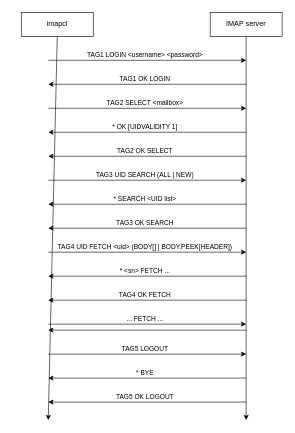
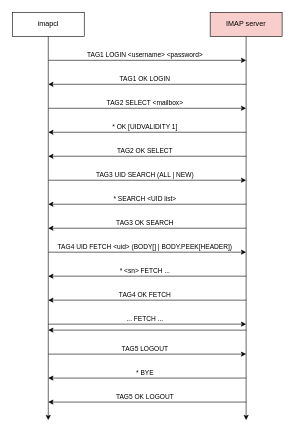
  <mxCell id="0" />
  <mxCell id="1" parent="0" />
- <mxCell id="2" value="IMAP server" style="rounded=0;whiteSpace=wrap;html=1;" vertex="1" parent="1"><mxGeometry x="350" y="20" width="120" height="40" as="geometry" /></mxCell>
+ <mxCell id="2" value="IMAP server" style="rounded=0;whiteSpace=wrap;html=1;fillColor=#f8cecc;" vertex="1" parent="1"><mxGeometry x="350" y="20" width="120" height="40" as="geometry" /></mxCell>
  <mxCell id="3" value="" style="endArrow=classic;html=1;rounded=0;exitX=0.5;exitY=1;exitDx=0;exitDy=0;" edge="1" parent="1" source="2"><mxGeometry width="50" height="50" relative="1" as="geometry"><mxPoint x="340" y="310" as="sourcePoint" /><mxPoint x="410" y="700" as="targetPoint" /></mxGeometry></mxCell>
- <mxCell id="4" value="imapcl" style="rounded=0;whiteSpace=wrap;html=1;" vertex="1" parent="1"><mxGeometry x="35" y="20" width="120" height="40" as="geometry" /></mxCell>
+ <mxCell id="4" value="imapcl" style="rounded=0;whiteSpace=wrap;html=1;" vertex="1" parent="1"><mxGeometry x="20" y="20" width="120" height="40" as="geometry" /></mxCell>
  <mxCell id="5" value="" style="endArrow=classic;html=1;rounded=0;exitX=0.5;exitY=1;exitDx=0;exitDy=0;" edge="1" parent="1" source="4"><mxGeometry width="50" height="50" relative="1" as="geometry"><mxPoint x="10" y="310" as="sourcePoint" /><mxPoint x="80" y="700" as="targetPoint" /></mxGeometry></mxCell>
  <mxCell id="6" value="" style="endArrow=classic;html=1;rounded=0;" edge="1" parent="1"><mxGeometry width="50" height="50" relative="1" as="geometry"><mxPoint x="80" y="100" as="sourcePoint" /><mxPoint x="410" y="100" as="targetPoint" /></mxGeometry></mxCell>
  <mxCell id="7" value="TAG1 LOGIN &amp;lt;username&amp;gt; &amp;lt;password&amp;gt;" style="edgeLabel;html=1;align=center;verticalAlign=middle;resizable=0;points=[];" vertex="1" connectable="0" parent="6"><mxGeometry x="-0.091" y="1" relative="1" as="geometry"><mxPoint x="10" y="-9" as="offset" /></mxGeometry></mxCell>
  <mxCell id="8" value="" style="endArrow=classic;html=1;rounded=0;" edge="1" parent="1"><mxGeometry width="50" height="50" relative="1" as="geometry"><mxPoint x="410" y="140" as="sourcePoint" /><mxPoint x="80" y="140" as="targetPoint" /></mxGeometry></mxCell>
  <mxCell id="9" value="TAG1 OK LOGIN" style="edgeLabel;html=1;align=center;verticalAlign=middle;resizable=0;points=[];" vertex="1" connectable="0" parent="8"><mxGeometry x="0.054" y="2" relative="1" as="geometry"><mxPoint x="4" y="-12" as="offset" /></mxGeometry></mxCell>
  <mxCell id="10" value="" style="endArrow=classic;html=1;rounded=0;" edge="1" parent="1"><mxGeometry width="50" height="50" relative="1" as="geometry"><mxPoint x="80" y="180" as="sourcePoint" /><mxPoint x="410" y="180" as="targetPoint" /></mxGeometry></mxCell>
  <mxCell id="11" value="TAG2 SELECT &amp;lt;mailbox&amp;gt;" style="edgeLabel;html=1;align=center;verticalAlign=middle;resizable=0;points=[];" vertex="1" connectable="0" parent="10"><mxGeometry x="-0.091" y="1" relative="1" as="geometry"><mxPoint x="10" y="-9" as="offset" /></mxGeometry></mxCell>
  <mxCell id="12" value="" style="endArrow=classic;html=1;rounded=0;" edge="1" parent="1"><mxGeometry width="50" height="50" relative="1" as="geometry"><mxPoint x="410" y="260" as="sourcePoint" /><mxPoint x="80" y="260" as="targetPoint" /></mxGeometry></mxCell>
  <mxCell id="13" value="TAG2 OK SELECT" style="edgeLabel;html=1;align=center;verticalAlign=middle;resizable=0;points=[];" vertex="1" connectable="0" parent="12"><mxGeometry x="0.054" y="2" relative="1" as="geometry"><mxPoint x="4" y="-12" as="offset" /></mxGeometry></mxCell>
  <mxCell id="14" value="" style="endArrow=classic;html=1;rounded=0;" edge="1" parent="1"><mxGeometry width="50" height="50" relative="1" as="geometry"><mxPoint x="80" y="300" as="sourcePoint" /><mxPoint x="410" y="300" as="targetPoint" /></mxGeometry></mxCell>
  <mxCell id="15" value="TAG3 UID SEARCH (ALL | NEW)" style="edgeLabel;html=1;align=center;verticalAlign=middle;resizable=0;points=[];" vertex="1" connectable="0" parent="14"><mxGeometry x="-0.091" y="1" relative="1" as="geometry"><mxPoint x="10" y="-9" as="offset" /></mxGeometry></mxCell>
  <mxCell id="16" value="" style="endArrow=classic;html=1;rounded=0;" edge="1" parent="1"><mxGeometry width="50" height="50" relative="1" as="geometry"><mxPoint x="410" y="380" as="sourcePoint" /><mxPoint x="80" y="380" as="targetPoint" /></mxGeometry></mxCell>
  <mxCell id="17" value="TAG3 OK SEARCH" style="edgeLabel;html=1;align=center;verticalAlign=middle;resizable=0;points=[];" vertex="1" connectable="0" parent="16"><mxGeometry x="0.054" y="2" relative="1" as="geometry"><mxPoint x="4" y="-12" as="offset" /></mxGeometry></mxCell>
  <mxCell id="18" value="" style="endArrow=classic;html=1;rounded=0;" edge="1" parent="1"><mxGeometry width="50" height="50" relative="1" as="geometry"><mxPoint x="80" y="420" as="sourcePoint" /><mxPoint x="410" y="420" as="targetPoint" /></mxGeometry></mxCell>
  <mxCell id="19" value="TAG4 UID FETCH &amp;lt;uid&amp;gt; (BODY[] | BODY.PEEK[HEADER])" style="edgeLabel;html=1;align=center;verticalAlign=middle;resizable=0;points=[];" vertex="1" connectable="0" parent="18"><mxGeometry x="-0.091" y="1" relative="1" as="geometry"><mxPoint x="10" y="-9" as="offset" /></mxGeometry></mxCell>
  <mxCell id="20" value="" style="endArrow=classic;html=1;rounded=0;" edge="1" parent="1"><mxGeometry width="50" height="50" relative="1" as="geometry"><mxPoint x="410" y="460" as="sourcePoint" /><mxPoint x="80" y="460" as="targetPoint" /></mxGeometry></mxCell>
  <mxCell id="21" value="* &amp;lt;sn&amp;gt; FETCH ..." style="edgeLabel;html=1;align=center;verticalAlign=middle;resizable=0;points=[];" vertex="1" connectable="0" parent="20"><mxGeometry x="0.054" y="2" relative="1" as="geometry"><mxPoint x="4" y="-12" as="offset" /></mxGeometry></mxCell>
  <mxCell id="22" value="" style="endArrow=classic;html=1;rounded=0;" edge="1" parent="1"><mxGeometry width="50" height="50" relative="1" as="geometry"><mxPoint x="410" y="220" as="sourcePoint" /><mxPoint x="80" y="220" as="targetPoint" /></mxGeometry></mxCell>
  <mxCell id="23" value="* OK [UIDVALIDITY 1]" style="edgeLabel;html=1;align=center;verticalAlign=middle;resizable=0;points=[];" vertex="1" connectable="0" parent="22"><mxGeometry x="0.054" y="2" relative="1" as="geometry"><mxPoint x="4" y="-12" as="offset" /></mxGeometry></mxCell>
  <mxCell id="24" value="" style="endArrow=classic;html=1;rounded=0;" edge="1" parent="1"><mxGeometry width="50" height="50" relative="1" as="geometry"><mxPoint x="410" y="340" as="sourcePoint" /><mxPoint x="80" y="340" as="targetPoint" /></mxGeometry></mxCell>
  <mxCell id="25" value="* SEARCH &amp;lt;UID list&amp;gt;" style="edgeLabel;html=1;align=center;verticalAlign=middle;resizable=0;points=[];" vertex="1" connectable="0" parent="24"><mxGeometry x="0.054" y="2" relative="1" as="geometry"><mxPoint x="4" y="-12" as="offset" /></mxGeometry></mxCell>
  <mxCell id="26" value="" style="endArrow=classic;html=1;rounded=0;" edge="1" parent="1"><mxGeometry width="50" height="50" relative="1" as="geometry"><mxPoint x="80" y="540" as="sourcePoint" /><mxPoint x="410" y="540" as="targetPoint" /></mxGeometry></mxCell>
  <mxCell id="27" value="... FETCH ..." style="edgeLabel;html=1;align=center;verticalAlign=middle;resizable=0;points=[];" vertex="1" connectable="0" parent="26"><mxGeometry x="-0.091" y="1" relative="1" as="geometry"><mxPoint x="10" y="-9" as="offset" /></mxGeometry></mxCell>
  <mxCell id="28" value="" style="endArrow=classic;html=1;rounded=0;" edge="1" parent="1"><mxGeometry width="50" height="50" relative="1" as="geometry"><mxPoint x="410" y="550" as="sourcePoint" /><mxPoint x="80" y="550" as="targetPoint" /></mxGeometry></mxCell>
  <mxCell id="29" value="" style="endArrow=classic;html=1;rounded=0;" edge="1" parent="1"><mxGeometry width="50" height="50" relative="1" as="geometry"><mxPoint x="80" y="590" as="sourcePoint" /><mxPoint x="410" y="590" as="targetPoint" /></mxGeometry></mxCell>
  <mxCell id="30" value="TAG5 LOGOUT" style="edgeLabel;html=1;align=center;verticalAlign=middle;resizable=0;points=[];" vertex="1" connectable="0" parent="29"><mxGeometry x="-0.091" y="1" relative="1" as="geometry"><mxPoint x="10" y="-9" as="offset" /></mxGeometry></mxCell>
  <mxCell id="31" value="" style="endArrow=classic;html=1;rounded=0;" edge="1" parent="1"><mxGeometry width="50" height="50" relative="1" as="geometry"><mxPoint x="410" y="630" as="sourcePoint" /><mxPoint x="80" y="630" as="targetPoint" /></mxGeometry></mxCell>
  <mxCell id="32" value="* BYE " style="edgeLabel;html=1;align=center;verticalAlign=middle;resizable=0;points=[];" vertex="1" connectable="0" parent="31"><mxGeometry x="0.054" y="2" relative="1" as="geometry"><mxPoint x="4" y="-12" as="offset" /></mxGeometry></mxCell>
  <mxCell id="33" value="" style="endArrow=classic;html=1;rounded=0;" edge="1" parent="1"><mxGeometry width="50" height="50" relative="1" as="geometry"><mxPoint x="410" y="500" as="sourcePoint" /><mxPoint x="80" y="500" as="targetPoint" /></mxGeometry></mxCell>
  <mxCell id="34" value="TAG4 OK FETCH" style="edgeLabel;html=1;align=center;verticalAlign=middle;resizable=0;points=[];" vertex="1" connectable="0" parent="33"><mxGeometry x="0.054" y="2" relative="1" as="geometry"><mxPoint x="4" y="-12" as="offset" /></mxGeometry></mxCell>
  <mxCell id="35" value="" style="endArrow=classic;html=1;rounded=0;fontStyle=1" edge="1" parent="1"><mxGeometry width="50" height="50" relative="1" as="geometry"><mxPoint x="410" y="670" as="sourcePoint" /><mxPoint x="80" y="670" as="targetPoint" /></mxGeometry></mxCell>
  <mxCell id="36" value="TAG5 OK LOGOUT" style="edgeLabel;html=1;align=center;verticalAlign=middle;resizable=0;points=[];" vertex="1" connectable="0" parent="35"><mxGeometry x="0.054" y="2" relative="1" as="geometry"><mxPoint x="4" y="-12" as="offset" /></mxGeometry></mxCell>
